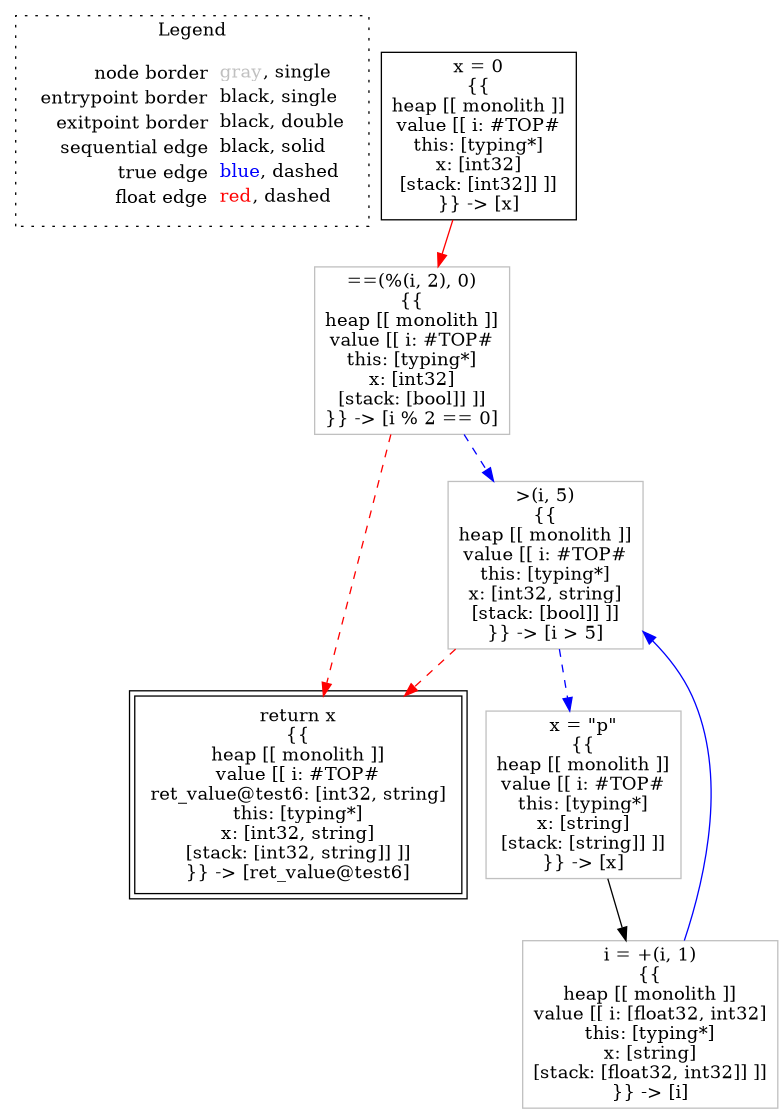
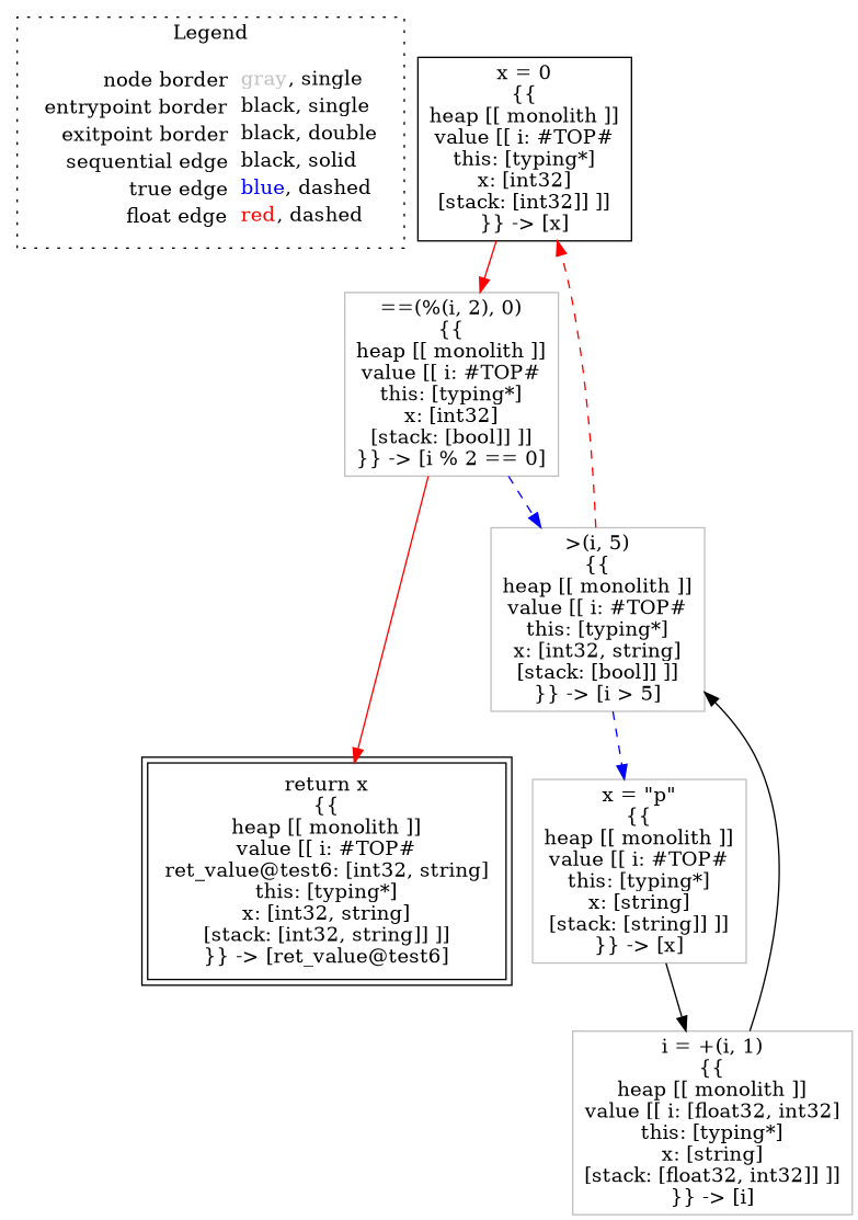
  digraph {
    node [shape=rect color=gray]
    edge [color=red style=dashed]
    n1 [label=<<table border="0" cellpadding="2" cellspacing="0" cellborder="0"><tr><td align="right">node border&nbsp;</td><td align="left"><font color="gray">gray</font>, single</td></tr><tr><td align="right">entrypoint border&nbsp;</td><td align="left"><font color="black">black</font>, single</td></tr><tr><td align="right">exitpoint border&nbsp;</td><td align="left"><font color="black">black</font>, double</td></tr><tr><td align="right">sequential edge&nbsp;</td><td align="left"><font color="black">black</font>, solid</td></tr><tr><td align="right">true edge&nbsp;</td><td align="left"><font color="blue">blue</font>, dashed</td></tr><tr><td align="right">float edge&nbsp;</td><td align="left"><font color="red">red</font>, dashed</td></tr></table>> shape=plaintext color=""]
    n2 [color=black label=<x = 0<BR/>{{<BR/>heap [[ monolith ]]<BR/>value [[ i: #TOP#<BR/>this: [typing*]<BR/>x: [int32]<BR/>[stack: [int32]] ]]<BR/>}} -&gt; [x]>]
    n3 [label=<==(%(i, 2), 0)<BR/>{{<BR/>heap [[ monolith ]]<BR/>value [[ i: #TOP#<BR/>this: [typing*]<BR/>x: [int32]<BR/>[stack: [bool]] ]]<BR/>}} -&gt; [i % 2 == 0]>]
    n4 [label=<&gt;(i, 5)<BR/>{{<BR/>heap [[ monolith ]]<BR/>value [[ i: #TOP#<BR/>this: [typing*]<BR/>x: [int32, string]<BR/>[stack: [bool]] ]]<BR/>}} -&gt; [i &gt; 5]>]
    n5 [color=black label=<return x<BR/>{{<BR/>heap [[ monolith ]]<BR/>value [[ i: #TOP#<BR/>ret_value@test6: [int32, string]<BR/>this: [typing*]<BR/>x: [int32, string]<BR/>[stack: [int32, string]] ]]<BR/>}} -&gt; [ret_value@test6]> peripheries=2]
    n6 [label=<x = &quot;p&quot;<BR/>{{<BR/>heap [[ monolith ]]<BR/>value [[ i: #TOP#<BR/>this: [typing*]<BR/>x: [string]<BR/>[stack: [string]] ]]<BR/>}} -&gt; [x]>]
    n7 [label=<i = +(i, 1)<BR/>{{<BR/>heap [[ monolith ]]<BR/>value [[ i: [float32, int32]<BR/>this: [typing*]<BR/>x: [string]<BR/>[stack: [float32, int32]] ]]<BR/>}} -&gt; [i]>]
    subgraph cluster_1 {
      label=Legend
      style=dotted
      n1
    }
    n2 -> n3 [style=""]
    n3 -> n4 [color=blue]
-   n3 -> n5
-   n4 -> n5
+   n3 -> n5 [style=solid]
+   n4 -> n2
    n4 -> n6 [color=blue]
    n6 -> n7 [color=black style=""]
-   n7 -> n4 [color=blue style=""]
+   n7 -> n4 [color=black style=""]
  }
